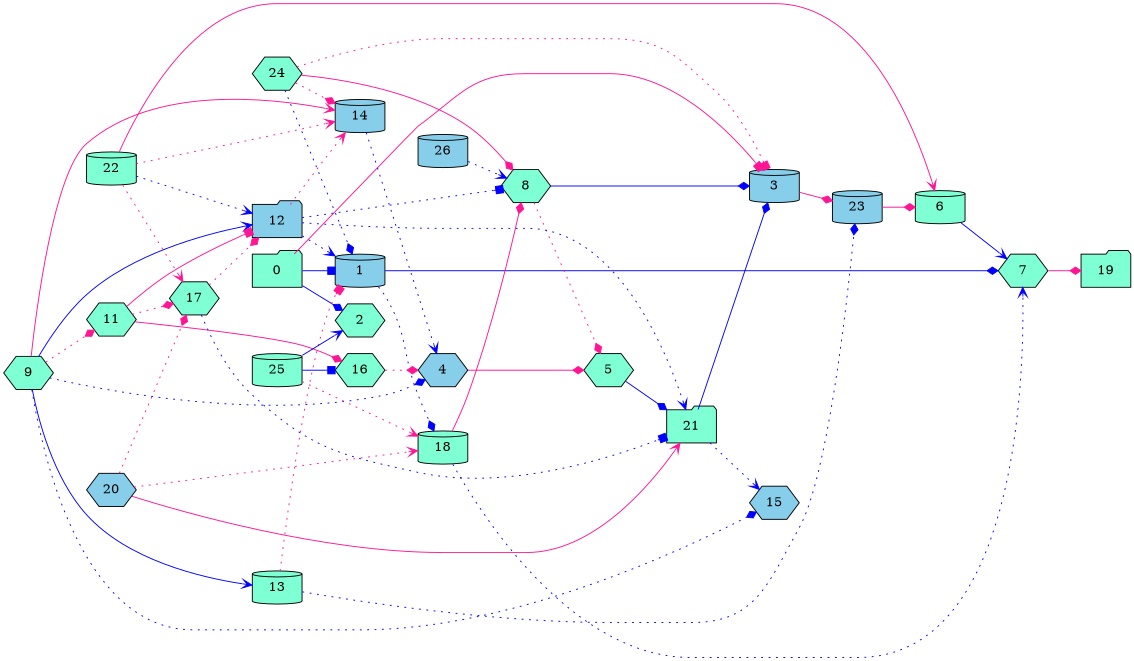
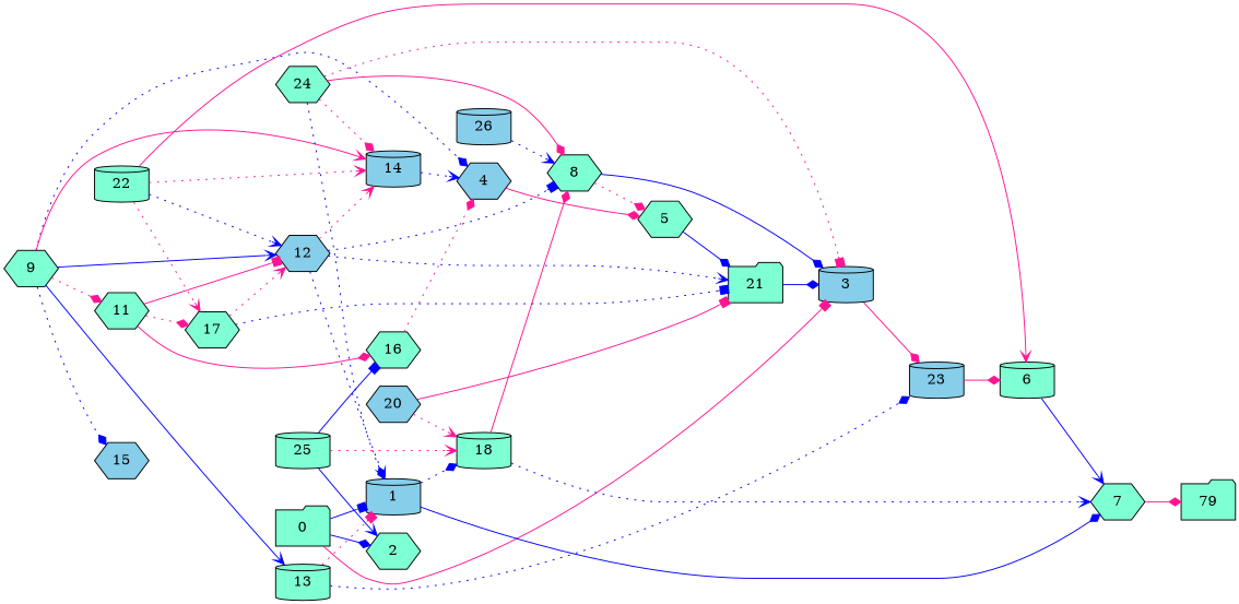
  strict digraph {
    rankdir=LR
    node [fillcolor=aquamarine shape=hexagon style=filled]
    edge [arrowhead=diamond color=deeppink style=dotted]
    0 [shape=folder]
    1 [fillcolor=skyblue shape=cylinder]
    2
    3 [fillcolor=skyblue shape=cylinder]
    7
    18 [shape=cylinder]
    23 [fillcolor=skyblue shape=cylinder]
-   19 [shape=folder]
+   19 [shape=folder label=79]
    8
    6 [shape=cylinder]
    5
    4 [fillcolor=skyblue]
    21 [shape=folder]
    15 [fillcolor=skyblue]
    9
    11
-   12 [fillcolor=skyblue shape=folder]
+   12 [fillcolor=skyblue]
    13 [shape=cylinder]
    14 [fillcolor=skyblue shape=cylinder]
    16
    17
    20 [fillcolor=skyblue]
    22 [shape=cylinder]
    24
    25 [shape=cylinder]
    26 [fillcolor=skyblue shape=cylinder]
    0 -> 1 [arrowhead=box color=blue style=solid]
    0 -> 2 [color=blue style=solid]
    0 -> 3 [arrowhead=box style=solid]
    1 -> 7 [color=blue style=solid]
    1 -> 18 [color=blue]
    3 -> 23 [style=solid]
    7 -> 19 [style=solid]
    18 -> 7 [arrowhead=vee color=blue]
    18 -> 8 [style=solid]
    23 -> 6 [style=solid]
    8 -> 3 [color=blue style=solid]
    8 -> 5
    6 -> 7 [arrowhead=vee color=blue style=solid]
    5 -> 21 [color=blue style=solid]
    4 -> 5 [style=solid]
    21 -> 3 [color=blue style=solid]
-   21 -> 15 [arrowhead=vee color=blue]
    9 -> 4 [color=blue]
    9 -> 15 [color=blue]
    9 -> 11
    9 -> 12 [arrowhead=vee color=blue style=solid]
    9 -> 13 [arrowhead=vee color=blue style=solid]
    9 -> 14 [arrowhead=vee style=solid]
    11 -> 12 [arrowhead=box style=solid]
    11 -> 16 [style=solid]
    11 -> 17
    12 -> 1 [arrowhead=vee color=blue]
    12 -> 8 [arrowhead=box color=blue]
    12 -> 21 [arrowhead=vee color=blue]
    12 -> 14 [arrowhead=vee]
    13 -> 1 [arrowhead=box]
    13 -> 23 [color=blue]
    14 -> 4 [arrowhead=vee color=blue]
    16 -> 4
    17 -> 21 [arrowhead=box color=blue]
-   17 -> 12
+   17 -> 12 [arrowhead=vee]
    20 -> 18 [arrowhead=vee]
-   20 -> 21 [arrowhead=vee style=solid]
-   20 -> 17
+   20 -> 21 [arrowhead=box style=solid]
    22 -> 6 [arrowhead=vee style=solid]
    22 -> 12 [arrowhead=vee color=blue]
    22 -> 14 [arrowhead=vee]
    22 -> 17 [arrowhead=vee]
    24 -> 1 [color=blue]
    24 -> 3 [arrowhead=box]
    24 -> 8 [style=solid]
    24 -> 14
    25 -> 2 [arrowhead=vee color=blue style=solid]
    25 -> 18 [arrowhead=vee]
    25 -> 16 [arrowhead=box color=blue style=solid]
    26 -> 8 [arrowhead=vee color=blue]
  }
